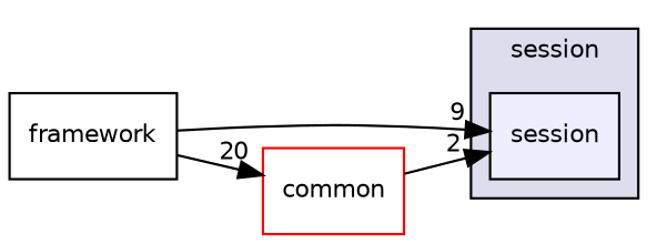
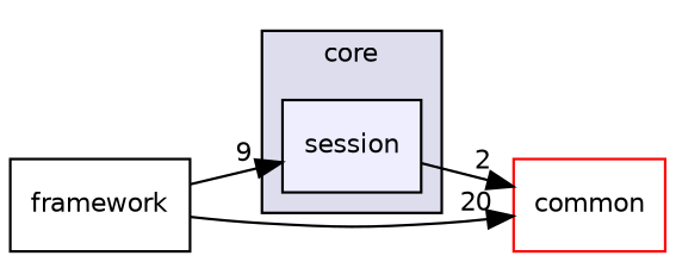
  digraph {
    compound=true
    fontname="DejaVu Sans"
    rankdir=LR
    node [fontname="DejaVu Sans" fontsize=10 shape=box style=filled]
    edge [fontname="DejaVu Sans" labeldistance=1.5 labelfontname=Helvetica labelfontsize=10]
    n1 [fillcolor="#eeeeff" label=session pencolor=black]
    n2 [color=red fillcolor=white label=common]
    n3 [label=framework style=""]
    subgraph cluster_1 {
      bgcolor="#ddddee"
      fontsize=10
-     label=session
+     label=core
      pencolor=black
      n1
    }
-   n2 -> n1 [headlabel=2]
+   n1 -> n2 [headlabel=2]
    n3 -> n1 [headlabel=9]
    n3 -> n2 [headlabel=20]
  }
